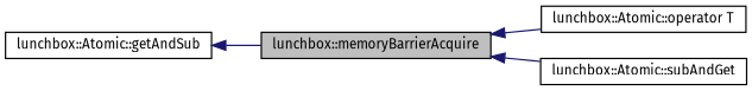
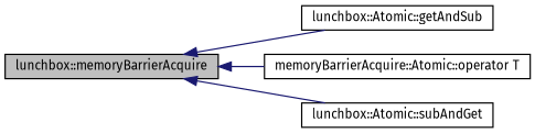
  digraph {
    fontname="Fira Sans"
    rankdir=LR
    node [color=black fillcolor=white fontname="Fira Sans" fontsize=10 shape=record style=filled]
    edge [color=midnightblue dir=back fontname="Fira Sans" fontsize=10 labelfontname=Sans labelfontsize=10 style=solid]
    n1 [fillcolor=grey75 fontcolor=black height=0.2 label="lunchbox::memoryBarrierAcquire" width=0.4]
    n2 [height=0.2 label="lunchbox::Atomic::getAndSub" width=0.4]
-   n3 [height=0.2 label="lunchbox::Atomic::operator T" width=0.4]
+   n3 [height=0.2 label="memoryBarrierAcquire::Atomic::operator T" width=0.4]
    n4 [height=0.2 label="lunchbox::Atomic::subAndGet" width=0.4]
-   n2 -> n1
+   n1 -> n2
    n1 -> n3
    n1 -> n4
  }
